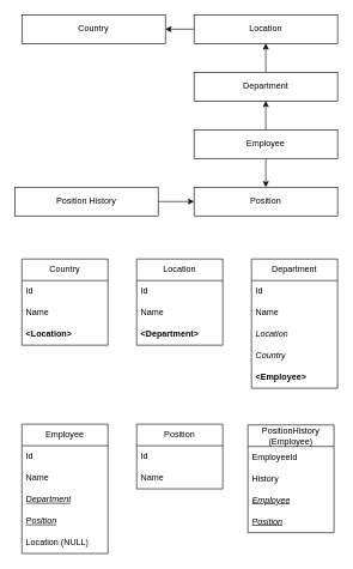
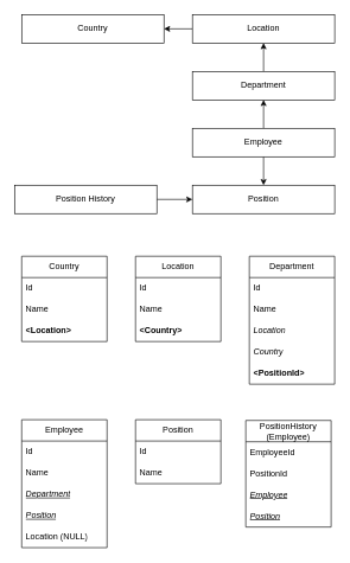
  <mxCell id="0" />
  <mxCell id="1" parent="0" />
  <mxCell id="2" value="Country" style="rounded=0;whiteSpace=wrap;html=1;" vertex="1" parent="1"><mxGeometry x="30" width="200" height="40" as="geometry" y="20" /></mxCell>
  <mxCell id="3" style="edgeStyle=orthogonalEdgeStyle;rounded=0;orthogonalLoop=1;jettySize=auto;html=1;entryX=1;entryY=0.5;entryDx=0;entryDy=0;" edge="1" parent="1" source="4" target="2"><mxGeometry relative="1" as="geometry" /></mxCell>
  <mxCell id="4" value="Location" style="rounded=0;whiteSpace=wrap;html=1;" vertex="1" parent="1"><mxGeometry x="270" width="200" height="40" as="geometry" y="20" /></mxCell>
  <mxCell id="5" value="Position" style="rounded=0;whiteSpace=wrap;html=1;" vertex="1" parent="1"><mxGeometry x="270" y="260" width="200" height="40" as="geometry" /></mxCell>
  <mxCell id="6" style="edgeStyle=orthogonalEdgeStyle;rounded=0;orthogonalLoop=1;jettySize=auto;html=1;entryX=0.5;entryY=0;entryDx=0;entryDy=0;" edge="1" parent="1" source="8" target="5"><mxGeometry relative="1" as="geometry" /></mxCell>
  <mxCell id="7" style="edgeStyle=orthogonalEdgeStyle;rounded=0;orthogonalLoop=1;jettySize=auto;html=1;entryX=0.5;entryY=1;entryDx=0;entryDy=0;" edge="1" parent="1" source="8" target="10"><mxGeometry relative="1" as="geometry" /></mxCell>
  <mxCell id="8" value="Employee" style="rounded=0;whiteSpace=wrap;html=1;" vertex="1" parent="1"><mxGeometry x="270" y="180" width="200" height="40" as="geometry" /></mxCell>
  <mxCell id="9" style="edgeStyle=orthogonalEdgeStyle;rounded=0;orthogonalLoop=1;jettySize=auto;html=1;entryX=0.5;entryY=1;entryDx=0;entryDy=0;" edge="1" parent="1" source="10" target="4"><mxGeometry relative="1" as="geometry" /></mxCell>
  <mxCell id="10" value="Department" style="rounded=0;whiteSpace=wrap;html=1;" vertex="1" parent="1"><mxGeometry x="270" y="100" width="200" height="40" as="geometry" /></mxCell>
  <mxCell id="11" value="Country" style="swimlane;fontStyle=0;childLayout=stackLayout;horizontal=1;startSize=30;horizontalStack=0;resizeParent=1;resizeParentMax=0;resizeLast=0;collapsible=1;marginBottom=0;whiteSpace=wrap;html=1;" vertex="1" parent="1"><mxGeometry x="30" y="360" width="120" height="120" as="geometry" /></mxCell>
  <mxCell id="12" value="Id" style="text;strokeColor=none;fillColor=none;align=left;verticalAlign=middle;spacingLeft=4;spacingRight=4;overflow=hidden;points=[[0,0.5],[1,0.5]];portConstraint=eastwest;rotatable=0;whiteSpace=wrap;html=1;" vertex="1" parent="11"><mxGeometry y="30" width="120" height="30" as="geometry" /></mxCell>
  <mxCell id="13" value="Name" style="text;strokeColor=none;fillColor=none;align=left;verticalAlign=middle;spacingLeft=4;spacingRight=4;overflow=hidden;points=[[0,0.5],[1,0.5]];portConstraint=eastwest;rotatable=0;whiteSpace=wrap;html=1;" vertex="1" parent="11"><mxGeometry y="60" width="120" height="30" as="geometry" /></mxCell>
  <mxCell id="14" value="&lt;b&gt;&amp;lt;Location&amp;gt;&lt;/b&gt;" style="text;strokeColor=none;fillColor=none;align=left;verticalAlign=middle;spacingLeft=4;spacingRight=4;overflow=hidden;points=[[0,0.5],[1,0.5]];portConstraint=eastwest;rotatable=0;whiteSpace=wrap;html=1;" vertex="1" parent="11"><mxGeometry y="90" width="120" height="30" as="geometry" /></mxCell>
  <mxCell id="15" value="Location" style="swimlane;fontStyle=0;childLayout=stackLayout;horizontal=1;startSize=30;horizontalStack=0;resizeParent=1;resizeParentMax=0;resizeLast=0;collapsible=1;marginBottom=0;whiteSpace=wrap;html=1;" vertex="1" parent="1"><mxGeometry x="190" y="360" width="120" height="120" as="geometry" /></mxCell>
  <mxCell id="16" value="Id" style="text;strokeColor=none;fillColor=none;align=left;verticalAlign=middle;spacingLeft=4;spacingRight=4;overflow=hidden;points=[[0,0.5],[1,0.5]];portConstraint=eastwest;rotatable=0;whiteSpace=wrap;html=1;" vertex="1" parent="15"><mxGeometry y="30" width="120" height="30" as="geometry" /></mxCell>
  <mxCell id="17" value="Name" style="text;strokeColor=none;fillColor=none;align=left;verticalAlign=middle;spacingLeft=4;spacingRight=4;overflow=hidden;points=[[0,0.5],[1,0.5]];portConstraint=eastwest;rotatable=0;whiteSpace=wrap;html=1;" vertex="1" parent="15"><mxGeometry y="60" width="120" height="30" as="geometry" /></mxCell>
- <mxCell id="18" value="&lt;b style=&quot;&quot;&gt;&amp;lt;Department&amp;gt;&lt;/b&gt;" style="text;strokeColor=none;fillColor=none;align=left;verticalAlign=middle;spacingLeft=4;spacingRight=4;overflow=hidden;points=[[0,0.5],[1,0.5]];portConstraint=eastwest;rotatable=0;whiteSpace=wrap;html=1;" vertex="1" parent="15"><mxGeometry y="90" width="120" height="30" as="geometry" /></mxCell>
+ <mxCell id="18" value="&lt;b style=&quot;&quot;&gt;&amp;lt;Country&amp;gt;&lt;/b&gt;" style="text;strokeColor=none;fillColor=none;align=left;verticalAlign=middle;spacingLeft=4;spacingRight=4;overflow=hidden;points=[[0,0.5],[1,0.5]];portConstraint=eastwest;rotatable=0;whiteSpace=wrap;html=1;" vertex="1" parent="15"><mxGeometry y="90" width="120" height="30" as="geometry" /></mxCell>
  <mxCell id="19" value="Department" style="swimlane;fontStyle=0;childLayout=stackLayout;horizontal=1;startSize=30;horizontalStack=0;resizeParent=1;resizeParentMax=0;resizeLast=0;collapsible=1;marginBottom=0;whiteSpace=wrap;html=1;" vertex="1" parent="1"><mxGeometry x="350" y="360" width="120" height="180" as="geometry" /></mxCell>
  <mxCell id="20" value="Id" style="text;strokeColor=none;fillColor=none;align=left;verticalAlign=middle;spacingLeft=4;spacingRight=4;overflow=hidden;points=[[0,0.5],[1,0.5]];portConstraint=eastwest;rotatable=0;whiteSpace=wrap;html=1;" vertex="1" parent="19"><mxGeometry y="30" width="120" height="30" as="geometry" /></mxCell>
  <mxCell id="21" value="Name" style="text;strokeColor=none;fillColor=none;align=left;verticalAlign=middle;spacingLeft=4;spacingRight=4;overflow=hidden;points=[[0,0.5],[1,0.5]];portConstraint=eastwest;rotatable=0;whiteSpace=wrap;html=1;" vertex="1" parent="19"><mxGeometry y="60" width="120" height="30" as="geometry" /></mxCell>
  <mxCell id="22" value="&lt;i&gt;Location&lt;/i&gt;" style="text;strokeColor=none;fillColor=none;align=left;verticalAlign=middle;spacingLeft=4;spacingRight=4;overflow=hidden;points=[[0,0.5],[1,0.5]];portConstraint=eastwest;rotatable=0;whiteSpace=wrap;html=1;" vertex="1" parent="19"><mxGeometry y="90" width="120" height="30" as="geometry" /></mxCell>
  <mxCell id="23" value="&lt;i style=&quot;&quot;&gt;Country&lt;/i&gt;" style="text;strokeColor=none;fillColor=none;align=left;verticalAlign=middle;spacingLeft=4;spacingRight=4;overflow=hidden;points=[[0,0.5],[1,0.5]];portConstraint=eastwest;rotatable=0;whiteSpace=wrap;html=1;" vertex="1" parent="19"><mxGeometry y="120" width="120" height="30" as="geometry" /></mxCell>
- <mxCell id="24" value="&lt;b style=&quot;border-color: var(--border-color);&quot;&gt;&amp;lt;Employee&amp;gt;&lt;/b&gt;" style="text;strokeColor=none;fillColor=none;align=left;verticalAlign=middle;spacingLeft=4;spacingRight=4;overflow=hidden;points=[[0,0.5],[1,0.5]];portConstraint=eastwest;rotatable=0;whiteSpace=wrap;html=1;" vertex="1" parent="19"><mxGeometry y="150" width="120" height="30" as="geometry" /></mxCell>
+ <mxCell id="24" value="&lt;b style=&quot;border-color: var(--border-color);&quot;&gt;&amp;lt;PositionId&amp;gt;&lt;/b&gt;" style="text;strokeColor=none;fillColor=none;align=left;verticalAlign=middle;spacingLeft=4;spacingRight=4;overflow=hidden;points=[[0,0.5],[1,0.5]];portConstraint=eastwest;rotatable=0;whiteSpace=wrap;html=1;" vertex="1" parent="19"><mxGeometry y="150" width="120" height="30" as="geometry" /></mxCell>
  <mxCell id="25" value="Employee" style="swimlane;fontStyle=0;childLayout=stackLayout;horizontal=1;startSize=30;horizontalStack=0;resizeParent=1;resizeParentMax=0;resizeLast=0;collapsible=1;marginBottom=0;whiteSpace=wrap;html=1;" vertex="1" parent="1"><mxGeometry x="30" y="590" width="120" height="180" as="geometry" /></mxCell>
  <mxCell id="26" value="Id" style="text;strokeColor=none;fillColor=none;align=left;verticalAlign=middle;spacingLeft=4;spacingRight=4;overflow=hidden;points=[[0,0.5],[1,0.5]];portConstraint=eastwest;rotatable=0;whiteSpace=wrap;html=1;" vertex="1" parent="25"><mxGeometry y="30" width="120" height="30" as="geometry" /></mxCell>
  <mxCell id="27" value="Name" style="text;strokeColor=none;fillColor=none;align=left;verticalAlign=middle;spacingLeft=4;spacingRight=4;overflow=hidden;points=[[0,0.5],[1,0.5]];portConstraint=eastwest;rotatable=0;whiteSpace=wrap;html=1;" vertex="1" parent="25"><mxGeometry y="60" width="120" height="30" as="geometry" /></mxCell>
  <mxCell id="28" value="&lt;i&gt;&lt;u&gt;Department&lt;/u&gt;&lt;/i&gt;" style="text;strokeColor=none;fillColor=none;align=left;verticalAlign=middle;spacingLeft=4;spacingRight=4;overflow=hidden;points=[[0,0.5],[1,0.5]];portConstraint=eastwest;rotatable=0;whiteSpace=wrap;html=1;" vertex="1" parent="25"><mxGeometry y="90" width="120" height="30" as="geometry" /></mxCell>
  <mxCell id="29" value="&lt;i&gt;&lt;u&gt;Position&lt;/u&gt;&lt;/i&gt;" style="text;strokeColor=none;fillColor=none;align=left;verticalAlign=middle;spacingLeft=4;spacingRight=4;overflow=hidden;points=[[0,0.5],[1,0.5]];portConstraint=eastwest;rotatable=0;whiteSpace=wrap;html=1;" vertex="1" parent="25"><mxGeometry y="120" width="120" height="30" as="geometry" /></mxCell>
  <mxCell id="30" value="Location (NULL)" style="text;strokeColor=none;fillColor=none;align=left;verticalAlign=middle;spacingLeft=4;spacingRight=4;overflow=hidden;points=[[0,0.5],[1,0.5]];portConstraint=eastwest;rotatable=0;whiteSpace=wrap;html=1;" vertex="1" parent="25"><mxGeometry y="150" width="120" height="30" as="geometry" /></mxCell>
  <mxCell id="31" value="Position" style="swimlane;fontStyle=0;childLayout=stackLayout;horizontal=1;startSize=30;horizontalStack=0;resizeParent=1;resizeParentMax=0;resizeLast=0;collapsible=1;marginBottom=0;whiteSpace=wrap;html=1;" vertex="1" parent="1"><mxGeometry x="190" y="590" width="120" height="90" as="geometry" /></mxCell>
  <mxCell id="32" value="Id" style="text;strokeColor=none;fillColor=none;align=left;verticalAlign=middle;spacingLeft=4;spacingRight=4;overflow=hidden;points=[[0,0.5],[1,0.5]];portConstraint=eastwest;rotatable=0;whiteSpace=wrap;html=1;" vertex="1" parent="31"><mxGeometry y="30" width="120" height="30" as="geometry" /></mxCell>
  <mxCell id="33" value="Name" style="text;strokeColor=none;fillColor=none;align=left;verticalAlign=middle;spacingLeft=4;spacingRight=4;overflow=hidden;points=[[0,0.5],[1,0.5]];portConstraint=eastwest;rotatable=0;whiteSpace=wrap;html=1;" vertex="1" parent="31"><mxGeometry y="60" width="120" height="30" as="geometry" /></mxCell>
  <mxCell id="34" value="" style="edgeStyle=orthogonalEdgeStyle;rounded=0;orthogonalLoop=1;jettySize=auto;html=1;" edge="1" parent="1" source="35" target="5"><mxGeometry relative="1" as="geometry" /></mxCell>
  <mxCell id="35" value="Position History" style="rounded=0;whiteSpace=wrap;html=1;" vertex="1" parent="1"><mxGeometry x="20" y="260" width="200" height="40" as="geometry" /></mxCell>
  <mxCell id="36" value="PositionHistory (Employee)" style="swimlane;fontStyle=0;childLayout=stackLayout;horizontal=1;startSize=30;horizontalStack=0;resizeParent=1;resizeParentMax=0;resizeLast=0;collapsible=1;marginBottom=0;whiteSpace=wrap;html=1;" vertex="1" parent="1"><mxGeometry x="345" y="591" width="120" height="150" as="geometry" /></mxCell>
  <mxCell id="37" value="EmployeeId" style="text;strokeColor=none;fillColor=none;align=left;verticalAlign=middle;spacingLeft=4;spacingRight=4;overflow=hidden;points=[[0,0.5],[1,0.5]];portConstraint=eastwest;rotatable=0;whiteSpace=wrap;html=1;" vertex="1" parent="36"><mxGeometry y="30" width="120" height="30" as="geometry" /></mxCell>
- <mxCell id="38" value="History" style="text;strokeColor=none;fillColor=none;align=left;verticalAlign=middle;spacingLeft=4;spacingRight=4;overflow=hidden;points=[[0,0.5],[1,0.5]];portConstraint=eastwest;rotatable=0;whiteSpace=wrap;html=1;" vertex="1" parent="36"><mxGeometry y="60" width="120" height="30" as="geometry" /></mxCell>
+ <mxCell id="38" value="PositionId" style="text;strokeColor=none;fillColor=none;align=left;verticalAlign=middle;spacingLeft=4;spacingRight=4;overflow=hidden;points=[[0,0.5],[1,0.5]];portConstraint=eastwest;rotatable=0;whiteSpace=wrap;html=1;" vertex="1" parent="36"><mxGeometry y="60" width="120" height="30" as="geometry" /></mxCell>
  <mxCell id="39" value="&lt;i&gt;&lt;u&gt;Employee&lt;/u&gt;&lt;/i&gt;" style="text;strokeColor=none;fillColor=none;align=left;verticalAlign=middle;spacingLeft=4;spacingRight=4;overflow=hidden;points=[[0,0.5],[1,0.5]];portConstraint=eastwest;rotatable=0;whiteSpace=wrap;html=1;" vertex="1" parent="36"><mxGeometry y="90" width="120" height="30" as="geometry" /></mxCell>
  <mxCell id="40" value="&lt;i&gt;&lt;u&gt;Position&lt;/u&gt;&lt;/i&gt;" style="text;strokeColor=none;fillColor=none;align=left;verticalAlign=middle;spacingLeft=4;spacingRight=4;overflow=hidden;points=[[0,0.5],[1,0.5]];portConstraint=eastwest;rotatable=0;whiteSpace=wrap;html=1;" vertex="1" parent="36"><mxGeometry y="120" width="120" height="30" as="geometry" /></mxCell>
